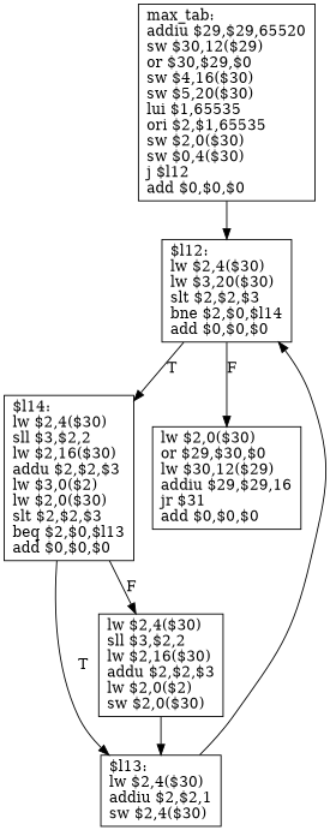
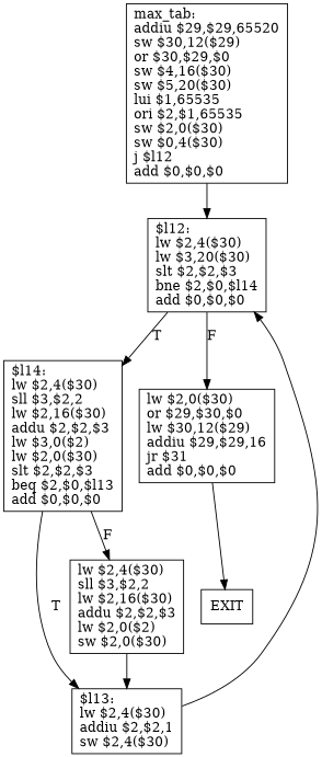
  digraph {
    node [shape=box]
    edge [style=filled]
    n1 [label="max_tab:\laddiu $29,$29,65520\lsw $30,12($29)\lor $30,$29,$0\lsw $4,16($30)\lsw $5,20($30)\llui $1,65535\lori $2,$1,65535\lsw $2,0($30)\lsw $0,4($30)\lj $l12\ladd $0,$0,$0\l"]
    n2 [label="$l12:\llw $2,4($30)\llw $3,20($30)\lslt $2,$2,$3\lbne $2,$0,$l14\ladd $0,$0,$0\l"]
    n3 [label="$l14:\llw $2,4($30)\lsll $3,$2,2\llw $2,16($30)\laddu $2,$2,$3\llw $3,0($2)\llw $2,0($30)\lslt $2,$2,$3\lbeq $2,$0,$l13\ladd $0,$0,$0\l"]
    n4 [label="lw $2,0($30)\lor $29,$30,$0\llw $30,12($29)\laddiu $29,$29,16\ljr $31\ladd $0,$0,$0\l"]
    n5 [label="$l13:\llw $2,4($30)\laddiu $2,$2,1\lsw $2,4($30)\l"]
    n6 [label="lw $2,4($30)\lsll $3,$2,2\llw $2,16($30)\laddu $2,$2,$3\llw $2,0($2)\lsw $2,0($30)\l"]
+   EXIT
    n1 -> n2
    n2 -> n3 [label=T]
    n2 -> n4 [label=F]
    n3 -> n5 [label=T]
    n3 -> n6 [label=F]
+   n4 -> EXIT
    n5 -> n2
    n6 -> n5
  }
